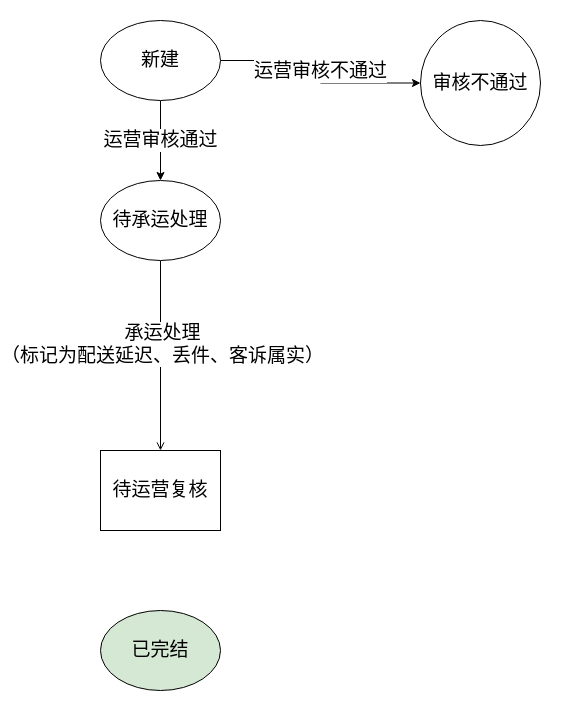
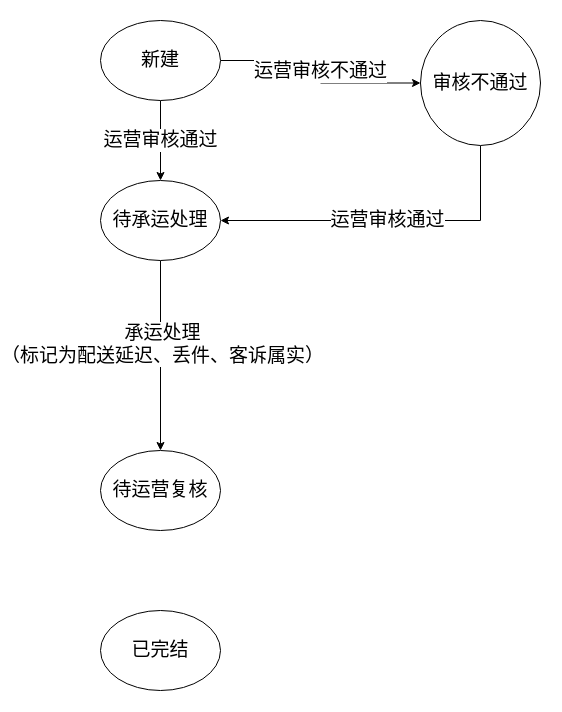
  <mxCell id="0" />
  <mxCell id="1" parent="0" />
  <mxCell id="2" value="运营审核通过" style="edgeStyle=orthogonalEdgeStyle;rounded=0;orthogonalLoop=1;jettySize=auto;html=1;fontSize=19;" edge="1" parent="1" source="4" target="7"><mxGeometry relative="1" as="geometry" /></mxCell>
  <mxCell id="3" value="运营审核不通过" style="edgeStyle=orthogonalEdgeStyle;rounded=0;orthogonalLoop=1;jettySize=auto;html=1;fontSize=19;" edge="1" parent="1" source="4" target="11"><mxGeometry relative="1" as="geometry" /></mxCell>
  <mxCell id="4" value="&lt;font style=&quot;font-size: 19px&quot;&gt;新建&lt;/font&gt;" style="ellipse;whiteSpace=wrap;html=1;" vertex="1" parent="1"><mxGeometry x="20" y="20" width="120" height="80" as="geometry" /></mxCell>
- <mxCell id="5" value="" style="edgeStyle=orthogonalEdgeStyle;rounded=0;orthogonalLoop=1;jettySize=auto;html=1;fontSize=19;endArrow=open;" edge="1" parent="1" source="7" target="8"><mxGeometry relative="1" as="geometry" /></mxCell>
+ <mxCell id="5" value="" style="edgeStyle=orthogonalEdgeStyle;rounded=0;orthogonalLoop=1;jettySize=auto;html=1;fontSize=19;" edge="1" parent="1" source="7" target="8"><mxGeometry relative="1" as="geometry" /></mxCell>
  <mxCell id="6" value="承运处理&lt;br&gt;（标记为配送延迟、丢件、客诉属实）" style="edgeLabel;html=1;align=center;verticalAlign=middle;resizable=0;points=[];fontSize=19;" vertex="1" connectable="0" parent="5"><mxGeometry x="-0.125" y="1" relative="1" as="geometry"><mxPoint as="offset" /></mxGeometry></mxCell>
  <mxCell id="7" value="&lt;font style=&quot;font-size: 19px&quot;&gt;待承运处理&lt;/font&gt;" style="ellipse;whiteSpace=wrap;html=1;" vertex="1" parent="1"><mxGeometry x="20" y="180" width="120" height="80" as="geometry" /></mxCell>
- <mxCell id="8" value="&lt;font style=&quot;font-size: 19px&quot;&gt;待运营复核&lt;/font&gt;" style="whiteSpace=wrap;html=1;rounded=0;" vertex="1" parent="1"><mxGeometry x="20" y="450" width="120" height="80" as="geometry" /></mxCell>
- <mxCell id="9" value="&lt;span style=&quot;font-size: 19px&quot;&gt;已完结&lt;/span&gt;" style="ellipse;whiteSpace=wrap;html=1;fillColor=#d5e8d4;" vertex="1" parent="1"><mxGeometry x="20" y="610" width="120" height="80" as="geometry" /></mxCell>
+ <mxCell id="8" value="&lt;font style=&quot;font-size: 19px&quot;&gt;待运营复核&lt;/font&gt;" style="ellipse;whiteSpace=wrap;html=1;" vertex="1" parent="1"><mxGeometry x="20" y="450" width="120" height="80" as="geometry" /></mxCell>
+ <mxCell id="9" value="&lt;span style=&quot;font-size: 19px&quot;&gt;已完结&lt;/span&gt;" style="ellipse;whiteSpace=wrap;html=1;" vertex="1" parent="1"><mxGeometry x="20" y="610" width="120" height="80" as="geometry" /></mxCell>
+ <mxCell id="10" value="运营审核通过" style="edgeStyle=orthogonalEdgeStyle;rounded=0;orthogonalLoop=1;jettySize=auto;html=1;exitX=0.5;exitY=1;exitDx=0;exitDy=0;entryX=1;entryY=0.5;entryDx=0;entryDy=0;fontSize=19;" edge="1" parent="1" source="11" target="7"><mxGeometry relative="1" as="geometry" /></mxCell>
  <mxCell id="11" value="&lt;font style=&quot;font-size: 19px&quot;&gt;审核不通过&lt;/font&gt;" style="ellipse;whiteSpace=wrap;html=1;" vertex="1" parent="1"><mxGeometry x="340" y="20" width="120" height="125" as="geometry" /></mxCell>
